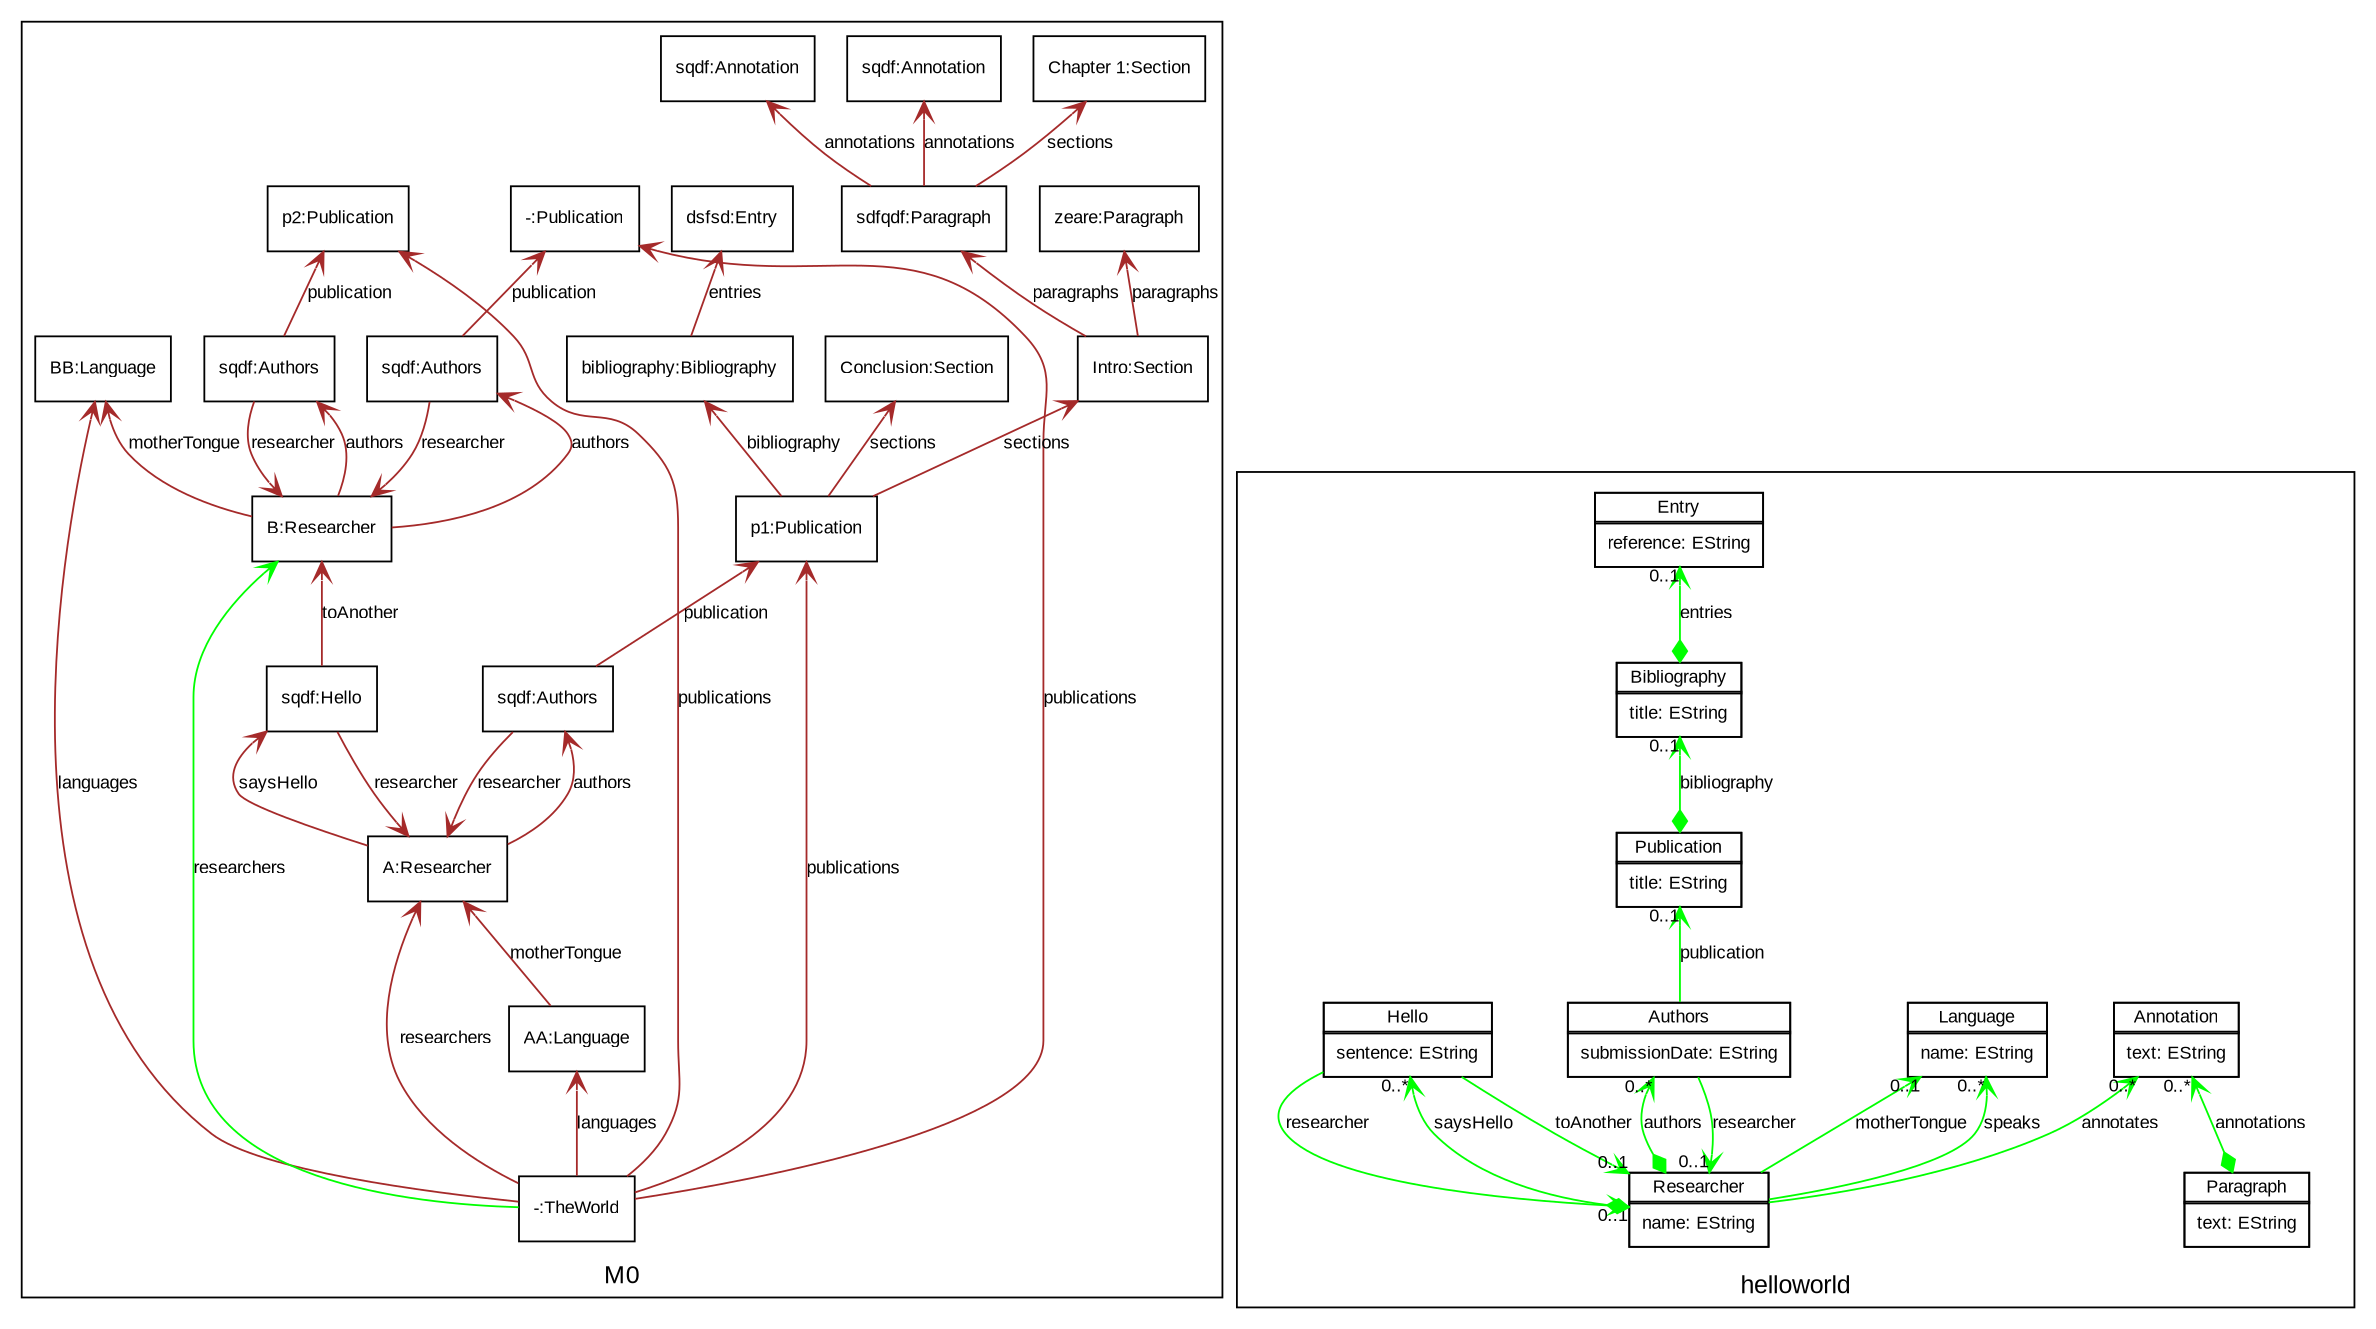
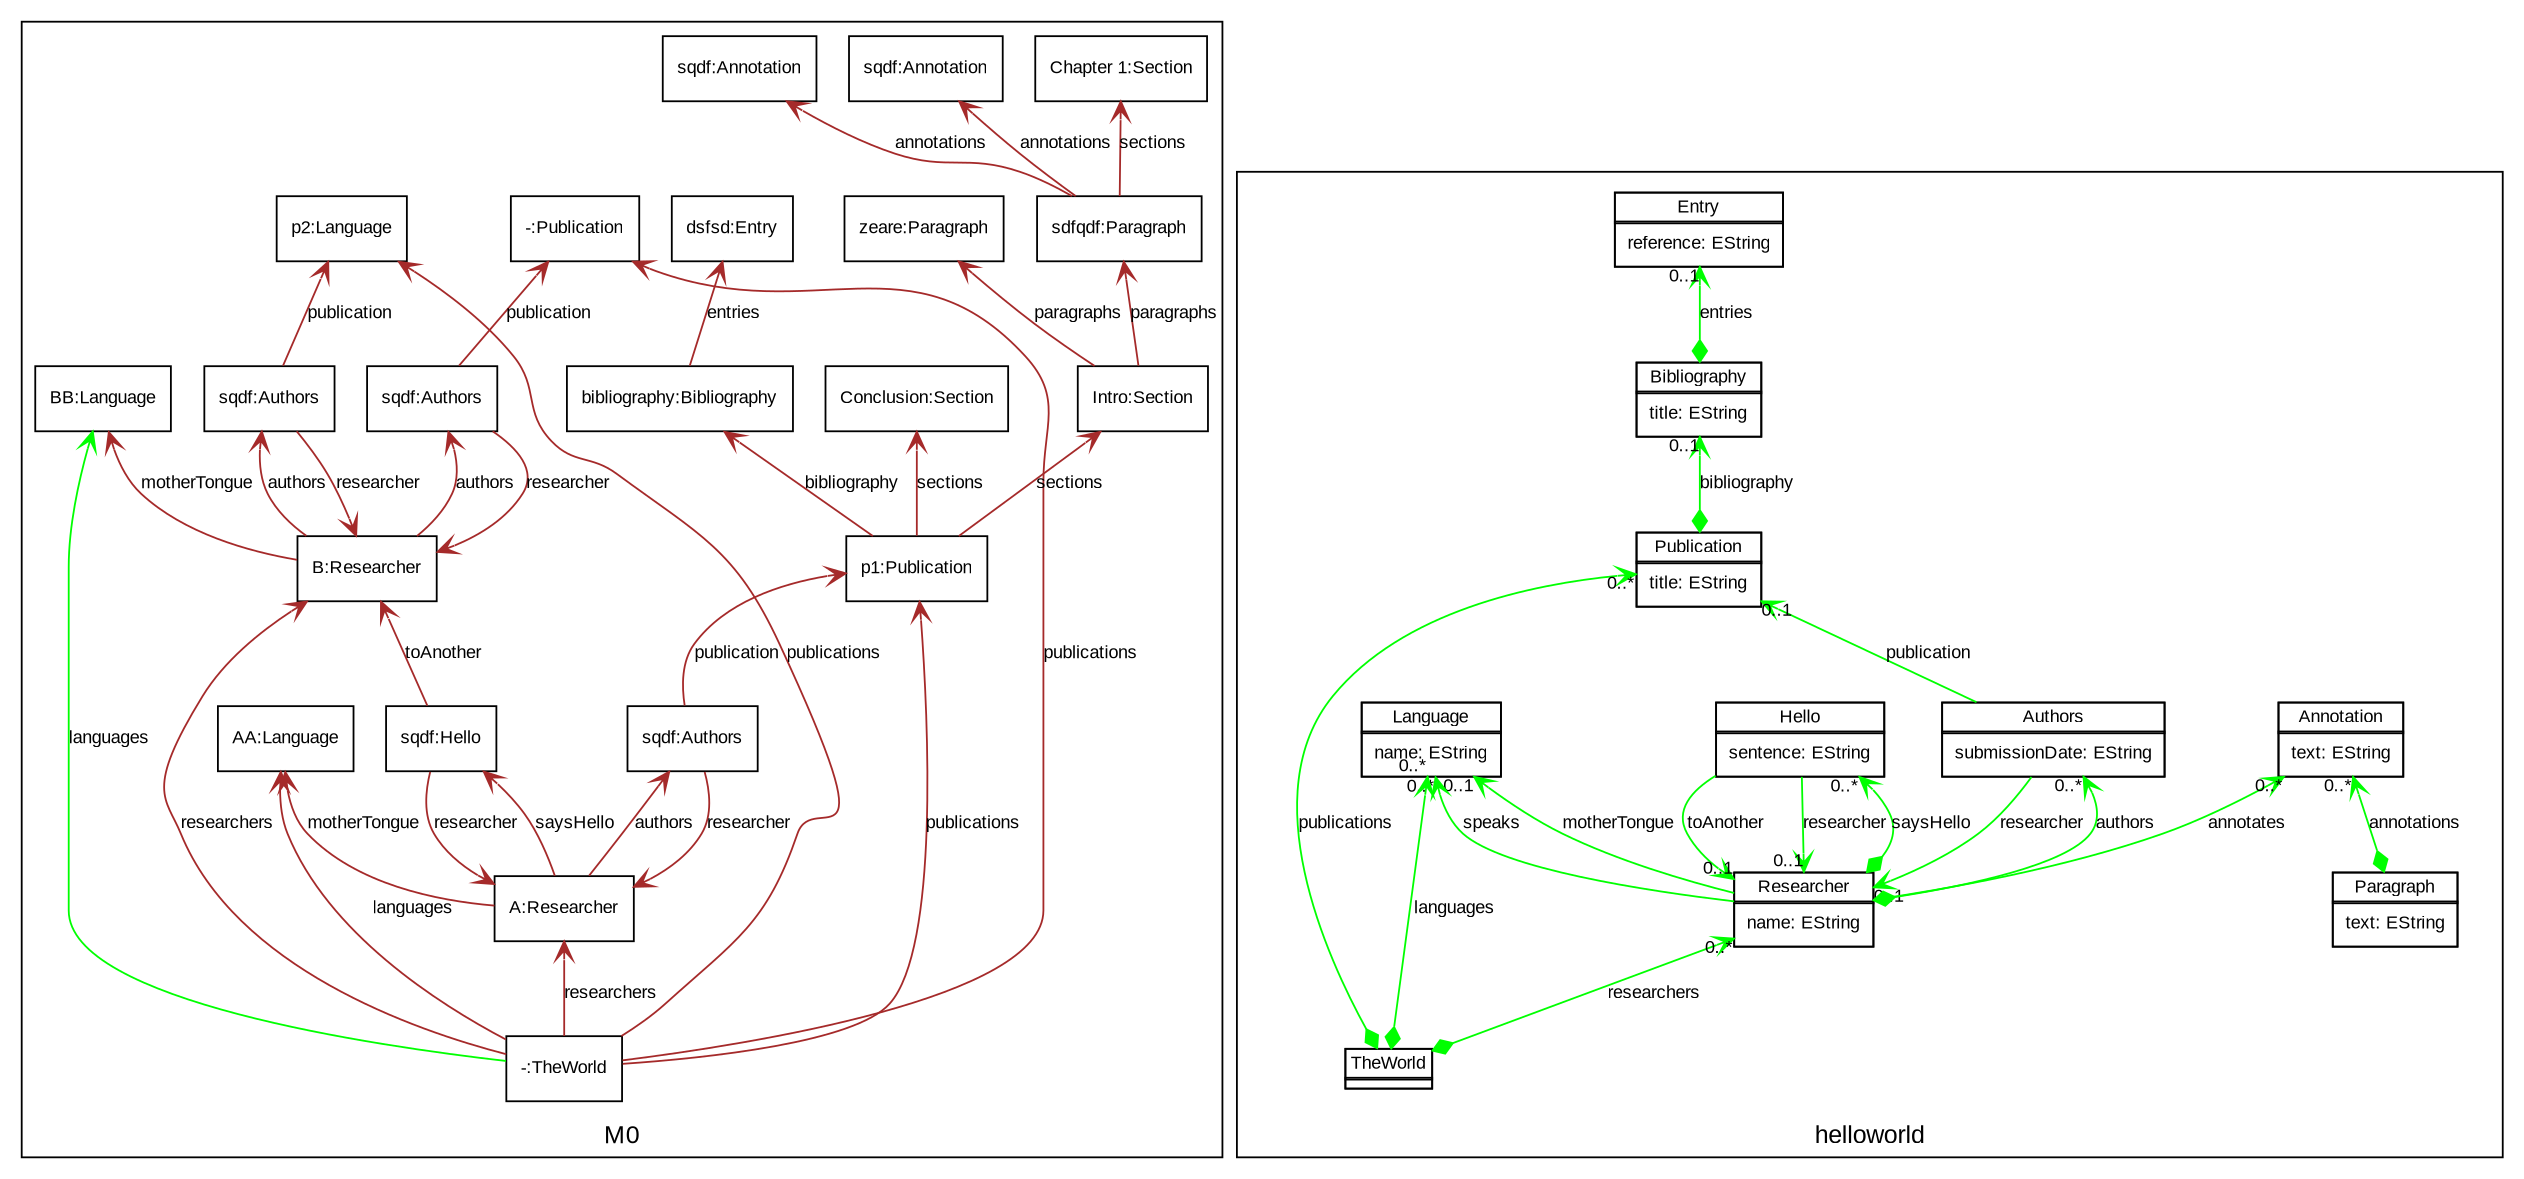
  digraph {
    fontname="Liberation Sans"
    labelfloat=true
    rankdir=BT
    node [fontname="Liberation Sans" fontsize=10 shape=box]
    edge [arrowhead=vee arrowsize=1 color=brown fontname="Liberation Sans" fontsize=10]
    n1 [label="-:TheWorld"]
    n2 [label="AA:Language"]
    n3 [label="BB:Language"]
    n4 [label="A:Researcher"]
    n5 [label="sqdf:Hello"]
    n6 [label="B:Researcher"]
    n7 [label="sqdf:Authors"]
-   n8 [label="p2:Publication"]
+   n8 [label="p2:Language"]
    n9 [label="sqdf:Authors"]
    n10 [label="-:Publication"]
    n11 [label="sqdf:Authors"]
    n12 [label="p1:Publication"]
    n13 [label="Intro:Section"]
    n14 [label="zeare:Paragraph"]
    n15 [label="sdfqdf:Paragraph"]
    n16 [label="sqdf:Annotation"]
    n17 [label="sqdf:Annotation"]
    n18 [label="Conclusion:Section"]
    n19 [label="Chapter 1:Section"]
    n20 [label="bibliography:Bibliography"]
    n21 [label="dsfsd:Entry"]
    n22 [label=<<TABLE  cellspacing="-1" cellpadding="0" border="0" > <!-- top  --> <TR><TD port="pid25420041"><TABLE bgcolor=".0 .0 1.0" cellspacing="-1" border="1" ><TR><TD>Language</TD></TR> <TR><TD><TABLE border="0"> <!-- attr 4  --><TR><TD port="pLanguage_name" align="left">name: EString</TD></TR></TABLE></TD></TR> </TABLE> </TD></TR></TABLE>> shape=none]
    n23 [label=<<TABLE  cellspacing="-1" cellpadding="0" border="0" > <!-- top  --> <TR><TD port="pid7313359"><TABLE bgcolor=".0 .0 1.0" cellspacing="-1" border="1" ><TR><TD>Hello</TD></TR> <TR><TD><TABLE border="0"> <!-- attr 4  --><TR><TD port="pHello_sentence" align="left">sentence: EString</TD></TR></TABLE></TD></TR> </TABLE> </TD></TR></TABLE>> shape=none]
    n24 [label=<<TABLE  cellspacing="-1" cellpadding="0" border="0" > <!-- top  --> <TR><TD port="pid28461256"><TABLE bgcolor=".0 .0 1.0" cellspacing="-1" border="1" ><TR><TD>Annotation</TD></TR> <TR><TD><TABLE border="0"> <!-- attr 4  --><TR><TD port="pAnnotation_text" align="left">text: EString</TD></TR></TABLE></TD></TR> </TABLE> </TD></TR></TABLE>> shape=none]
    n25 [label=<<TABLE  cellspacing="-1" cellpadding="0" border="0" > <!-- top  --> <TR><TD port="pid16828278"><TABLE bgcolor=".0 .0 1.0" cellspacing="-1" border="1" ><TR><TD>Paragraph</TD></TR> <TR><TD><TABLE border="0"> <!-- attr 4  --><TR><TD port="pParagraph_text" align="left">text: EString</TD></TR></TABLE></TD></TR> </TABLE> </TD></TR></TABLE>> shape=none]
    n26 [label=<<TABLE  cellspacing="-1" cellpadding="0" border="0" > <!-- top  --> <TR><TD port="pid6162159"><TABLE bgcolor=".0 .0 1.0" cellspacing="-1" border="1" ><TR><TD>Entry</TD></TR> <TR><TD><TABLE border="0"> <!-- attr 4  --><TR><TD port="pEntry_reference" align="left">reference: EString</TD></TR></TABLE></TD></TR> </TABLE> </TD></TR></TABLE>> shape=none]
    n27 [label=<<TABLE  cellspacing="-1" cellpadding="0" border="0" > <!-- top  --> <TR><TD port="pid29909270"><TABLE bgcolor=".0 .0 1.0" cellspacing="-1" border="1" ><TR><TD>Bibliography</TD></TR> <TR><TD><TABLE border="0"> <!-- attr 4  --><TR><TD port="pBibliography_title" align="left">title: EString</TD></TR></TABLE></TD></TR> </TABLE> </TD></TR></TABLE>> shape=none]
    n28 [label=<<TABLE  cellspacing="-1" cellpadding="0" border="0" > <!-- top  --> <TR><TD port="pid5742980"><TABLE bgcolor=".0 .0 1.0" cellspacing="-1" border="1" ><TR><TD>Publication</TD></TR> <TR><TD><TABLE border="0"> <!-- attr 4  --><TR><TD port="pPublication_title" align="left">title: EString</TD></TR></TABLE></TD></TR> </TABLE> </TD></TR></TABLE>> shape=none]
    n29 [label=<<TABLE  cellspacing="-1" cellpadding="0" border="0" > <!-- top  --> <TR><TD port="pid2561149"><TABLE bgcolor=".0 .0 1.0" cellspacing="-1" border="1" ><TR><TD>Authors</TD></TR> <TR><TD><TABLE border="0"> <!-- attr 4  --><TR><TD port="pAuthors_submissionDate" align="left">submissionDate: EString</TD></TR></TABLE></TD></TR> </TABLE> </TD></TR></TABLE>> shape=none]
    n30 [label=<<TABLE  cellspacing="-1" cellpadding="0" border="0" > <!-- top  --> <TR><TD port="pid19607627"><TABLE bgcolor=".0 .0 1.0" cellspacing="-1" border="1" ><TR><TD>Researcher</TD></TR> <TR><TD><TABLE border="0"> <!-- attr 4  --><TR><TD port="pResearcher_name" align="left">name: EString</TD></TR></TABLE></TD></TR> </TABLE> </TD></TR></TABLE>> shape=none]
+   n31 [label=<<TABLE  cellspacing="-1" cellpadding="0" border="0" > <!-- top  --> <TR><TD port="pid19945951"><TABLE bgcolor=".0 .0 1.0" cellspacing="-1" border="1" ><TR><TD>TheWorld</TD></TR> <TR><TD></TD></TR></TABLE> </TD></TR></TABLE>> shape=none]
    subgraph cluster_1 {
      label=M0
      n1
      n2
      n3
      n4
      n5
      n6
      n7
      n8
      n9
      n10
      n11
      n12
      n13
      n14
      n15
      n16
      n17
      n18
      n19
      n20
      n21
    }
    subgraph cluster_2 {
      label=ecore
    }
    subgraph cluster_3 {
      label=helloworld
      n22
      n23
      n24
      n25
      n26
      n27
      n28
      n29
      n30
+     n31
    }
    n1 -> n2 [label=languages]
-   n1 -> n3 [label=languages]
+   n1 -> n3 [color=green label=languages]
    n1 -> n4 [label=researchers]
-   n1 -> n6 [color=green label=researchers]
+   n1 -> n6 [label=researchers]
    n1 -> n8 [label=publications]
    n1 -> n10 [label=publications]
    n1 -> n12 [label=publications]
-   n2 -> n4 [label=motherTongue]
+   n4 -> n2 [label=motherTongue]
    n4 -> n5 [label=saysHello]
    n4 -> n11 [label=authors]
    n5 -> n4 [label=researcher]
    n5 -> n6 [label=toAnother]
    n6 -> n3 [label=motherTongue]
    n6 -> n7 [label=authors]
    n6 -> n9 [label=authors]
    n7 -> n6 [label=researcher]
    n7 -> n8 [label=publication]
    n9 -> n6 [label=researcher]
    n9 -> n10 [label=publication]
    n11 -> n4 [label=researcher]
    n11 -> n12 [label=publication]
    n12 -> n13 [label=sections]
    n12 -> n18 [label=sections]
    n12 -> n20 [label=bibliography]
    n13 -> n14 [label=paragraphs]
    n13 -> n15 [label=paragraphs]
    n15 -> n16 [label=annotations]
    n15 -> n17 [label=annotations]
    n15 -> n19 [label=sections]
    n20 -> n21 [label=entries]
    n23 -> n30 [color=green headlabel="0..1" headport=pid19607627 label=toAnother tailport=pid7313359 arrowsize=""]
    n23 -> n30 [color=green headlabel="0..1" headport=pid19607627 label=researcher tailport=pid7313359 arrowsize=""]
    n25 -> n24 [arrowtail=diamond color=green dir=both headlabel="0..*" headport=pid28461256 label=annotations tailport=pid16828278 arrowsize=""]
    n27 -> n26 [arrowtail=diamond color=green dir=both headlabel="0..1" headport=pid6162159 label=entries tailport=pid29909270 arrowsize=""]
    n28 -> n27 [arrowtail=diamond color=green dir=both headlabel="0..1" headport=pid29909270 label=bibliography tailport=pid5742980 arrowsize=""]
    n29 -> n28 [color=green headlabel="0..1" headport=pid5742980 label=publication tailport=pid2561149 arrowsize=""]
    n29 -> n30 [color=green headlabel="0..1" headport=pid19607627 label=researcher tailport=pid2561149 arrowsize=""]
    n30 -> n22 [color=green headlabel="0..1" headport=pid25420041 label=motherTongue tailport=pid19607627 arrowsize=""]
    n30 -> n22 [color=green headlabel="0..*" headport=pid25420041 label=speaks tailport=pid19607627 arrowsize=""]
    n30 -> n23 [arrowtail=diamond color=green dir=both headlabel="0..*" headport=pid7313359 label=saysHello tailport=pid19607627 arrowsize=""]
    n30 -> n24 [color=green headlabel="0..*" headport=pid28461256 label=annotates tailport=pid19607627 arrowsize=""]
    n30 -> n29 [arrowtail=diamond color=green dir=both headlabel="0..*" headport=pid2561149 label=authors tailport=pid19607627 arrowsize=""]
+   n31 -> n22 [arrowtail=diamond color=green dir=both headlabel="0..*" headport=pid25420041 label=languages tailport=pid19945951 arrowsize=""]
+   n31 -> n28 [arrowtail=diamond color=green dir=both headlabel="0..*" headport=pid5742980 label=publications tailport=pid19945951 arrowsize=""]
+   n31 -> n30 [arrowtail=diamond color=green dir=both headlabel="0..*" headport=pid19607627 label=researchers tailport=pid19945951 arrowsize=""]
  }
